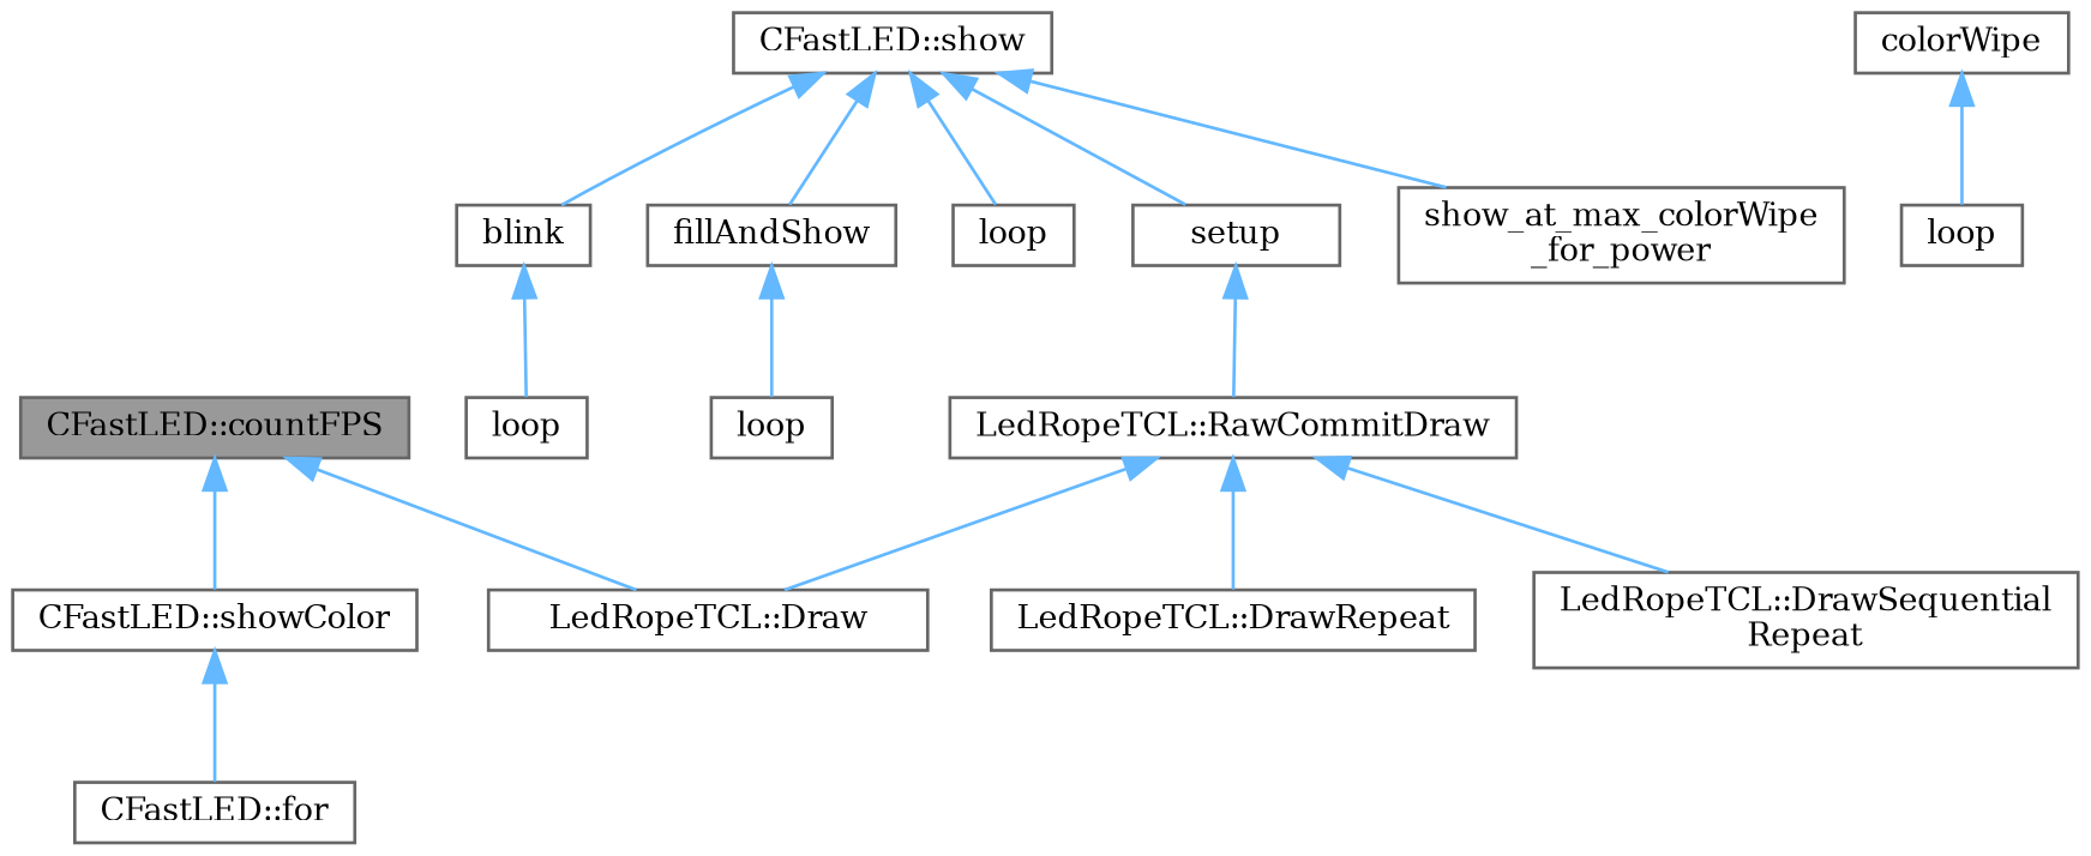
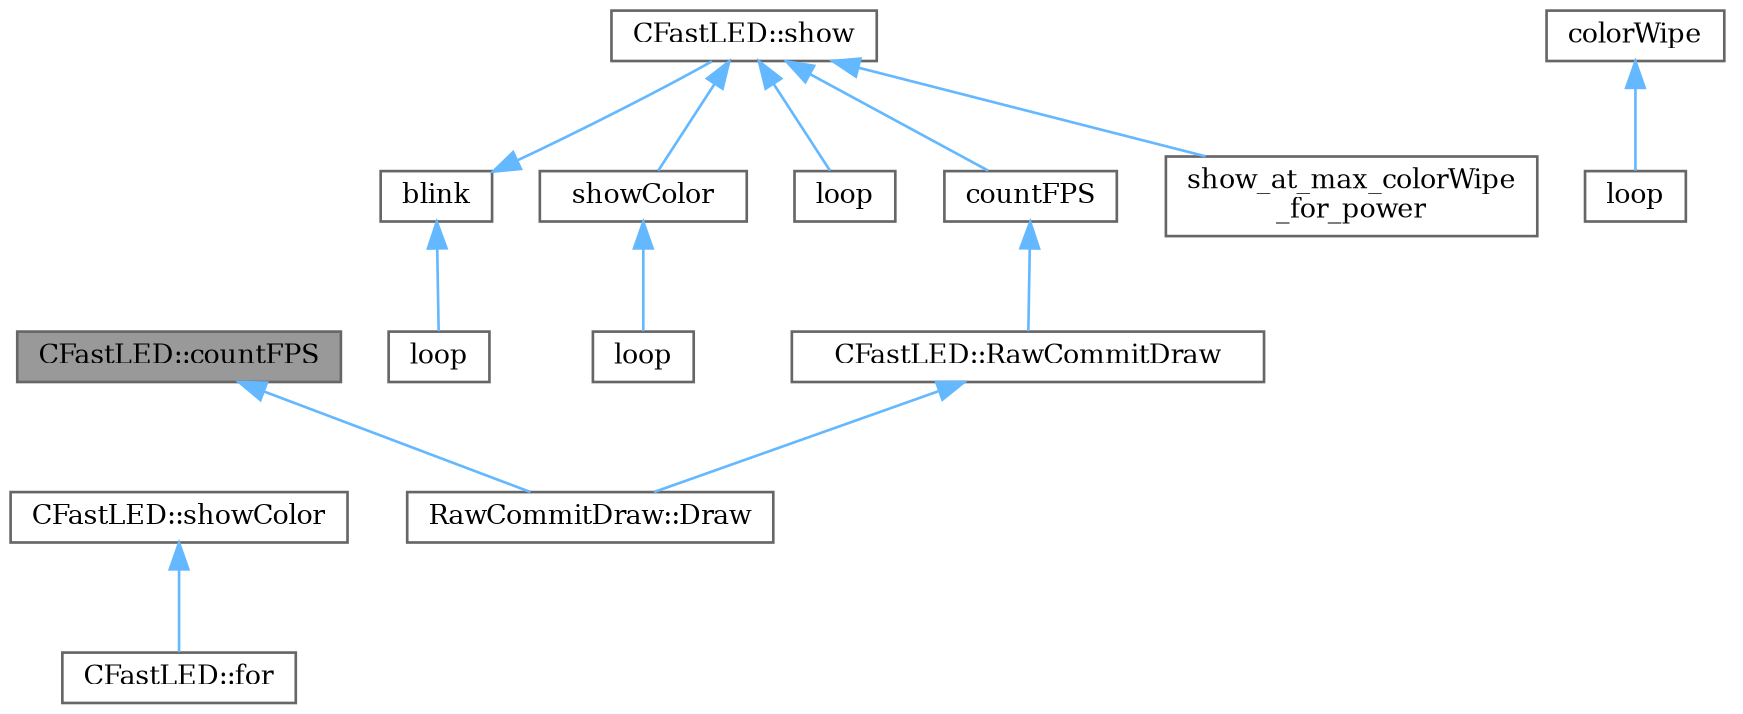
  digraph {
    fontname="DejaVu Serif"
    rankdir=TB
    node [color=grey40 fillcolor=white fontname="DejaVu Serif" fontsize=10 shape=box style=filled]
    edge [color=steelblue1 dir=back fontname="DejaVu Serif" fontsize=10 labelfontname=Helvetica labelfontsize=10 style=solid]
    n1 [color=gray40 fillcolor=grey60 fontcolor=black height=0.2 label="CFastLED::countFPS" width=0.4]
    n2 [height=0.2 label="CFastLED::showColor" width=0.4]
-   n3 [height=0.2 label="LedRopeTCL::Draw" width=0.4]
+   n3 [height=0.2 label="RawCommitDraw::Draw" width=0.4]
    n4 [height=0.2 label="CFastLED::show" width=0.4]
    n5 [height=0.2 label=blink width=0.4]
-   n6 [height=0.2 label=fillAndShow width=0.4]
+   n6 [height=0.2 label=showColor width=0.4]
    n7 [height=0.2 label=loop width=0.4]
-   n8 [height=0.2 label=setup width=0.4]
+   n8 [height=0.2 label=countFPS width=0.4]
    n9 [height=0.2 label="show_at_max_colorWipe\l_for_power" width=0.4]
    n10 [height=0.2 label="CFastLED::for" width=0.4]
    n11 [height=0.2 label=loop width=0.4]
    n12 [height=0.2 label=colorWipe width=0.4]
    n13 [height=0.2 label=loop width=0.4]
    n14 [height=0.2 label=loop width=0.4]
-   n15 [height=0.2 label="LedRopeTCL::RawCommitDraw" width=0.4]
-   n16 [height=0.2 label="LedRopeTCL::DrawRepeat" width=0.4]
-   n17 [height=0.2 label="LedRopeTCL::DrawSequential\lRepeat" width=0.4]
-   n1 -> n2
+   n15 [height=0.2 label="CFastLED::RawCommitDraw" width=0.4]
    n1 -> n3
    n2 -> n10
-   n4 -> n5
+   n5 -> n4
    n4 -> n6
    n4 -> n7
    n4 -> n8
    n4 -> n9
    n5 -> n11
    n6 -> n14
    n8 -> n15
    n12 -> n13
    n15 -> n3
-   n15 -> n16
-   n15 -> n17
  }
